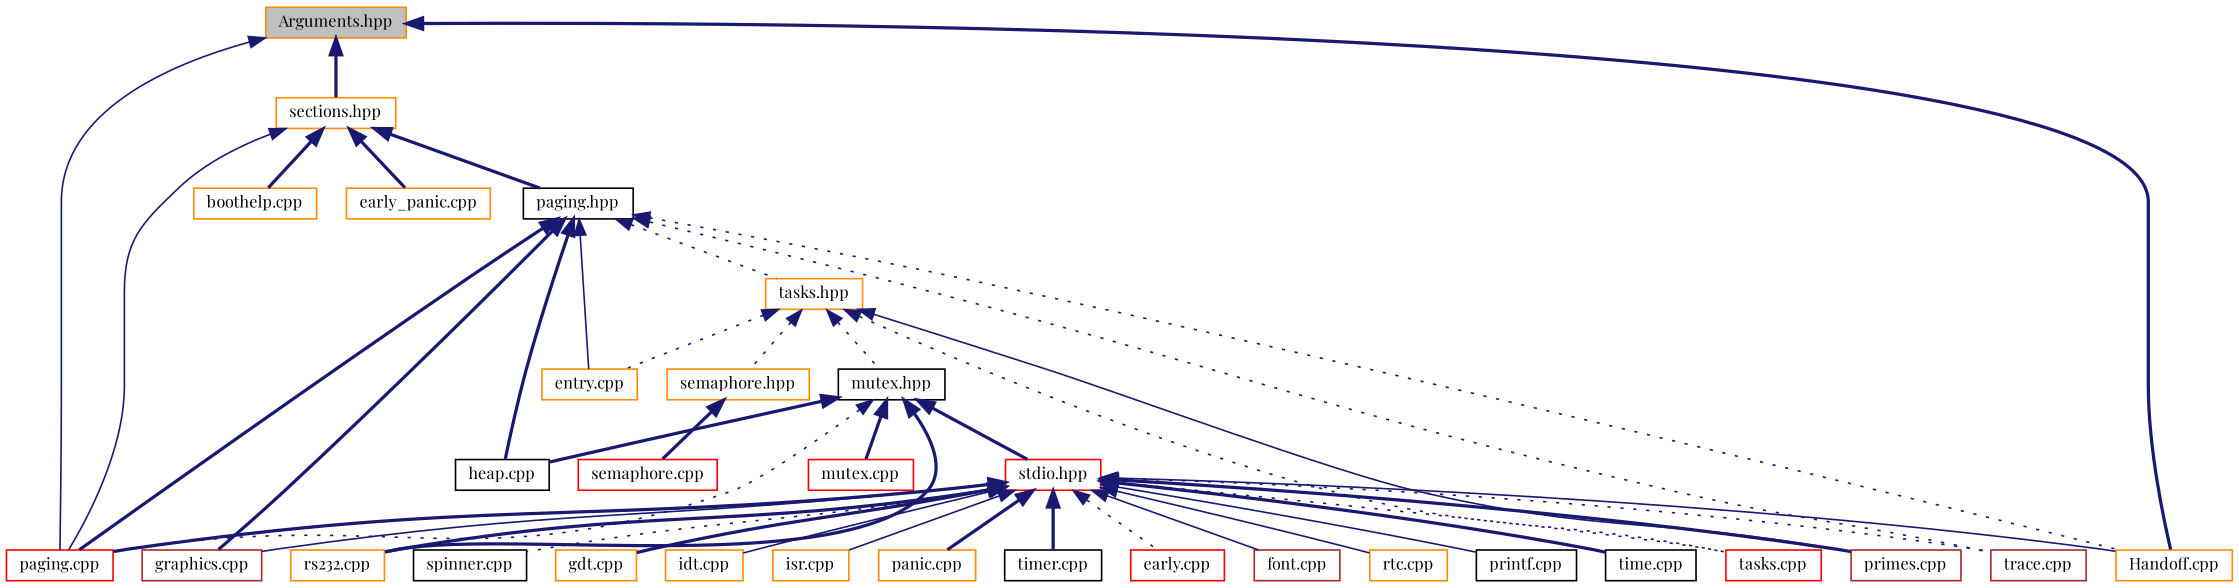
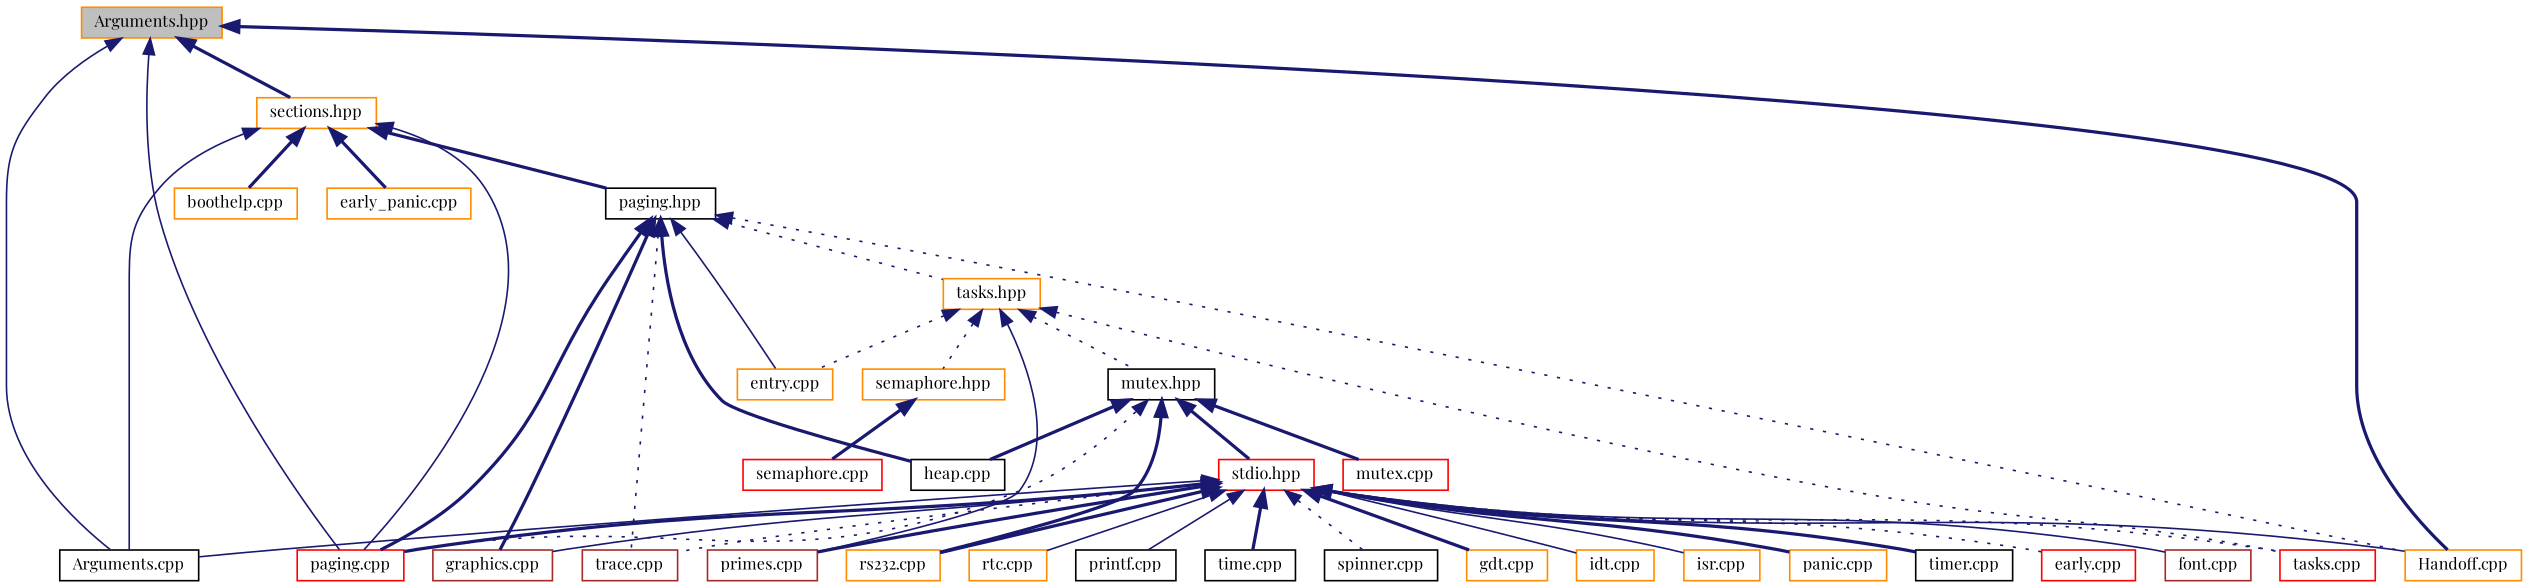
  digraph {
    fontname="Playfair Display"
    node [color=darkorange fillcolor=white fontname="Playfair Display" fontsize=10 shape=record style=filled]
    edge [color=midnightblue dir=back fontname="Playfair Display" fontsize=10 labelfontname=Helvetica labelfontsize=10 style=bold]
    n1 [fillcolor=grey75 fontcolor=black height=0.2 label="Arguments.hpp" width=0.4]
+   n2 [color=black height=0.2 label="Arguments.cpp" width=0.4]
    n3 [height=0.2 label="Handoff.cpp" width=0.4]
    n4 [color=red height=0.2 label="paging.cpp" width=0.4]
    n5 [height=0.2 label="sections.hpp" width=0.4]
    n6 [height=0.2 label="boothelp.cpp" width=0.4]
    n7 [height=0.2 label="early_panic.cpp" width=0.4]
    n8 [color=black height=0.2 label="paging.hpp" width=0.4]
    n9 [color=brown height=0.2 label="graphics.cpp" width=0.4]
    n10 [height=0.2 label="entry.cpp" width=0.4]
    n11 [color=black height=0.2 label="heap.cpp" width=0.4]
    n12 [height=0.2 label="tasks.hpp" width=0.4]
    n13 [color=brown height=0.2 label="trace.cpp" width=0.4]
    n14 [color=brown height=0.2 label="primes.cpp" width=0.4]
    n15 [color=black height=0.2 label="mutex.hpp" width=0.4]
    n16 [color=red height=0.2 label="tasks.cpp" width=0.4]
    n17 [height=0.2 label="semaphore.hpp" width=0.4]
    n18 [height=0.2 label="rs232.cpp" width=0.4]
    n19 [color=red height=0.2 label="mutex.cpp" width=0.4]
    n20 [color=red height=0.2 label="stdio.hpp" width=0.4]
    n21 [color=red height=0.2 label="semaphore.cpp" width=0.4]
    n22 [color=black height=0.2 label="spinner.cpp" width=0.4]
    n23 [height=0.2 label="gdt.cpp" width=0.4]
    n24 [height=0.2 label="idt.cpp" width=0.4]
    n25 [height=0.2 label="isr.cpp" width=0.4]
    n26 [height=0.2 label="panic.cpp" width=0.4]
    n27 [color=black height=0.2 label="timer.cpp" width=0.4]
    n28 [color=red height=0.2 label="early.cpp" width=0.4]
    n29 [color=brown height=0.2 label="font.cpp" width=0.4]
    n30 [height=0.2 label="rtc.cpp" width=0.4]
    n31 [color=black height=0.2 label="printf.cpp" width=0.4]
    n32 [color=black height=0.2 label="time.cpp" width=0.4]
+   n1 -> n2 [style=solid]
    n1 -> n3
    n1 -> n4 [style=solid]
    n1 -> n5
+   n5 -> n2 [style=solid]
    n5 -> n4 [style=solid]
    n5 -> n6
    n5 -> n7
    n5 -> n8
    n8 -> n3 [style=dotted]
    n8 -> n4
    n8 -> n9
    n8 -> n10 [style=solid]
    n8 -> n11
    n8 -> n12 [style=dotted]
    n8 -> n13 [style=dotted]
    n12 -> n10 [style=dotted]
    n12 -> n14 [style=solid]
    n12 -> n15 [style=dotted]
    n12 -> n16 [style=dotted]
    n12 -> n17 [style=dotted]
    n15 -> n4 [style=dotted]
    n15 -> n11
    n15 -> n18
    n15 -> n19
    n15 -> n20
    n17 -> n21
+   n20 -> n2 [style=solid]
    n20 -> n3 [style=solid]
    n20 -> n4
    n20 -> n9 [style=solid]
    n20 -> n13 [style=dotted]
    n20 -> n14
    n20 -> n16 [style=dotted]
    n20 -> n18
    n20 -> n22 [style=dotted]
    n20 -> n23
    n20 -> n24 [style=solid]
    n20 -> n25 [style=solid]
    n20 -> n26
    n20 -> n27
    n20 -> n28 [style=dotted]
    n20 -> n29 [style=solid]
    n20 -> n30 [style=solid]
    n20 -> n31 [style=solid]
    n20 -> n32
  }
